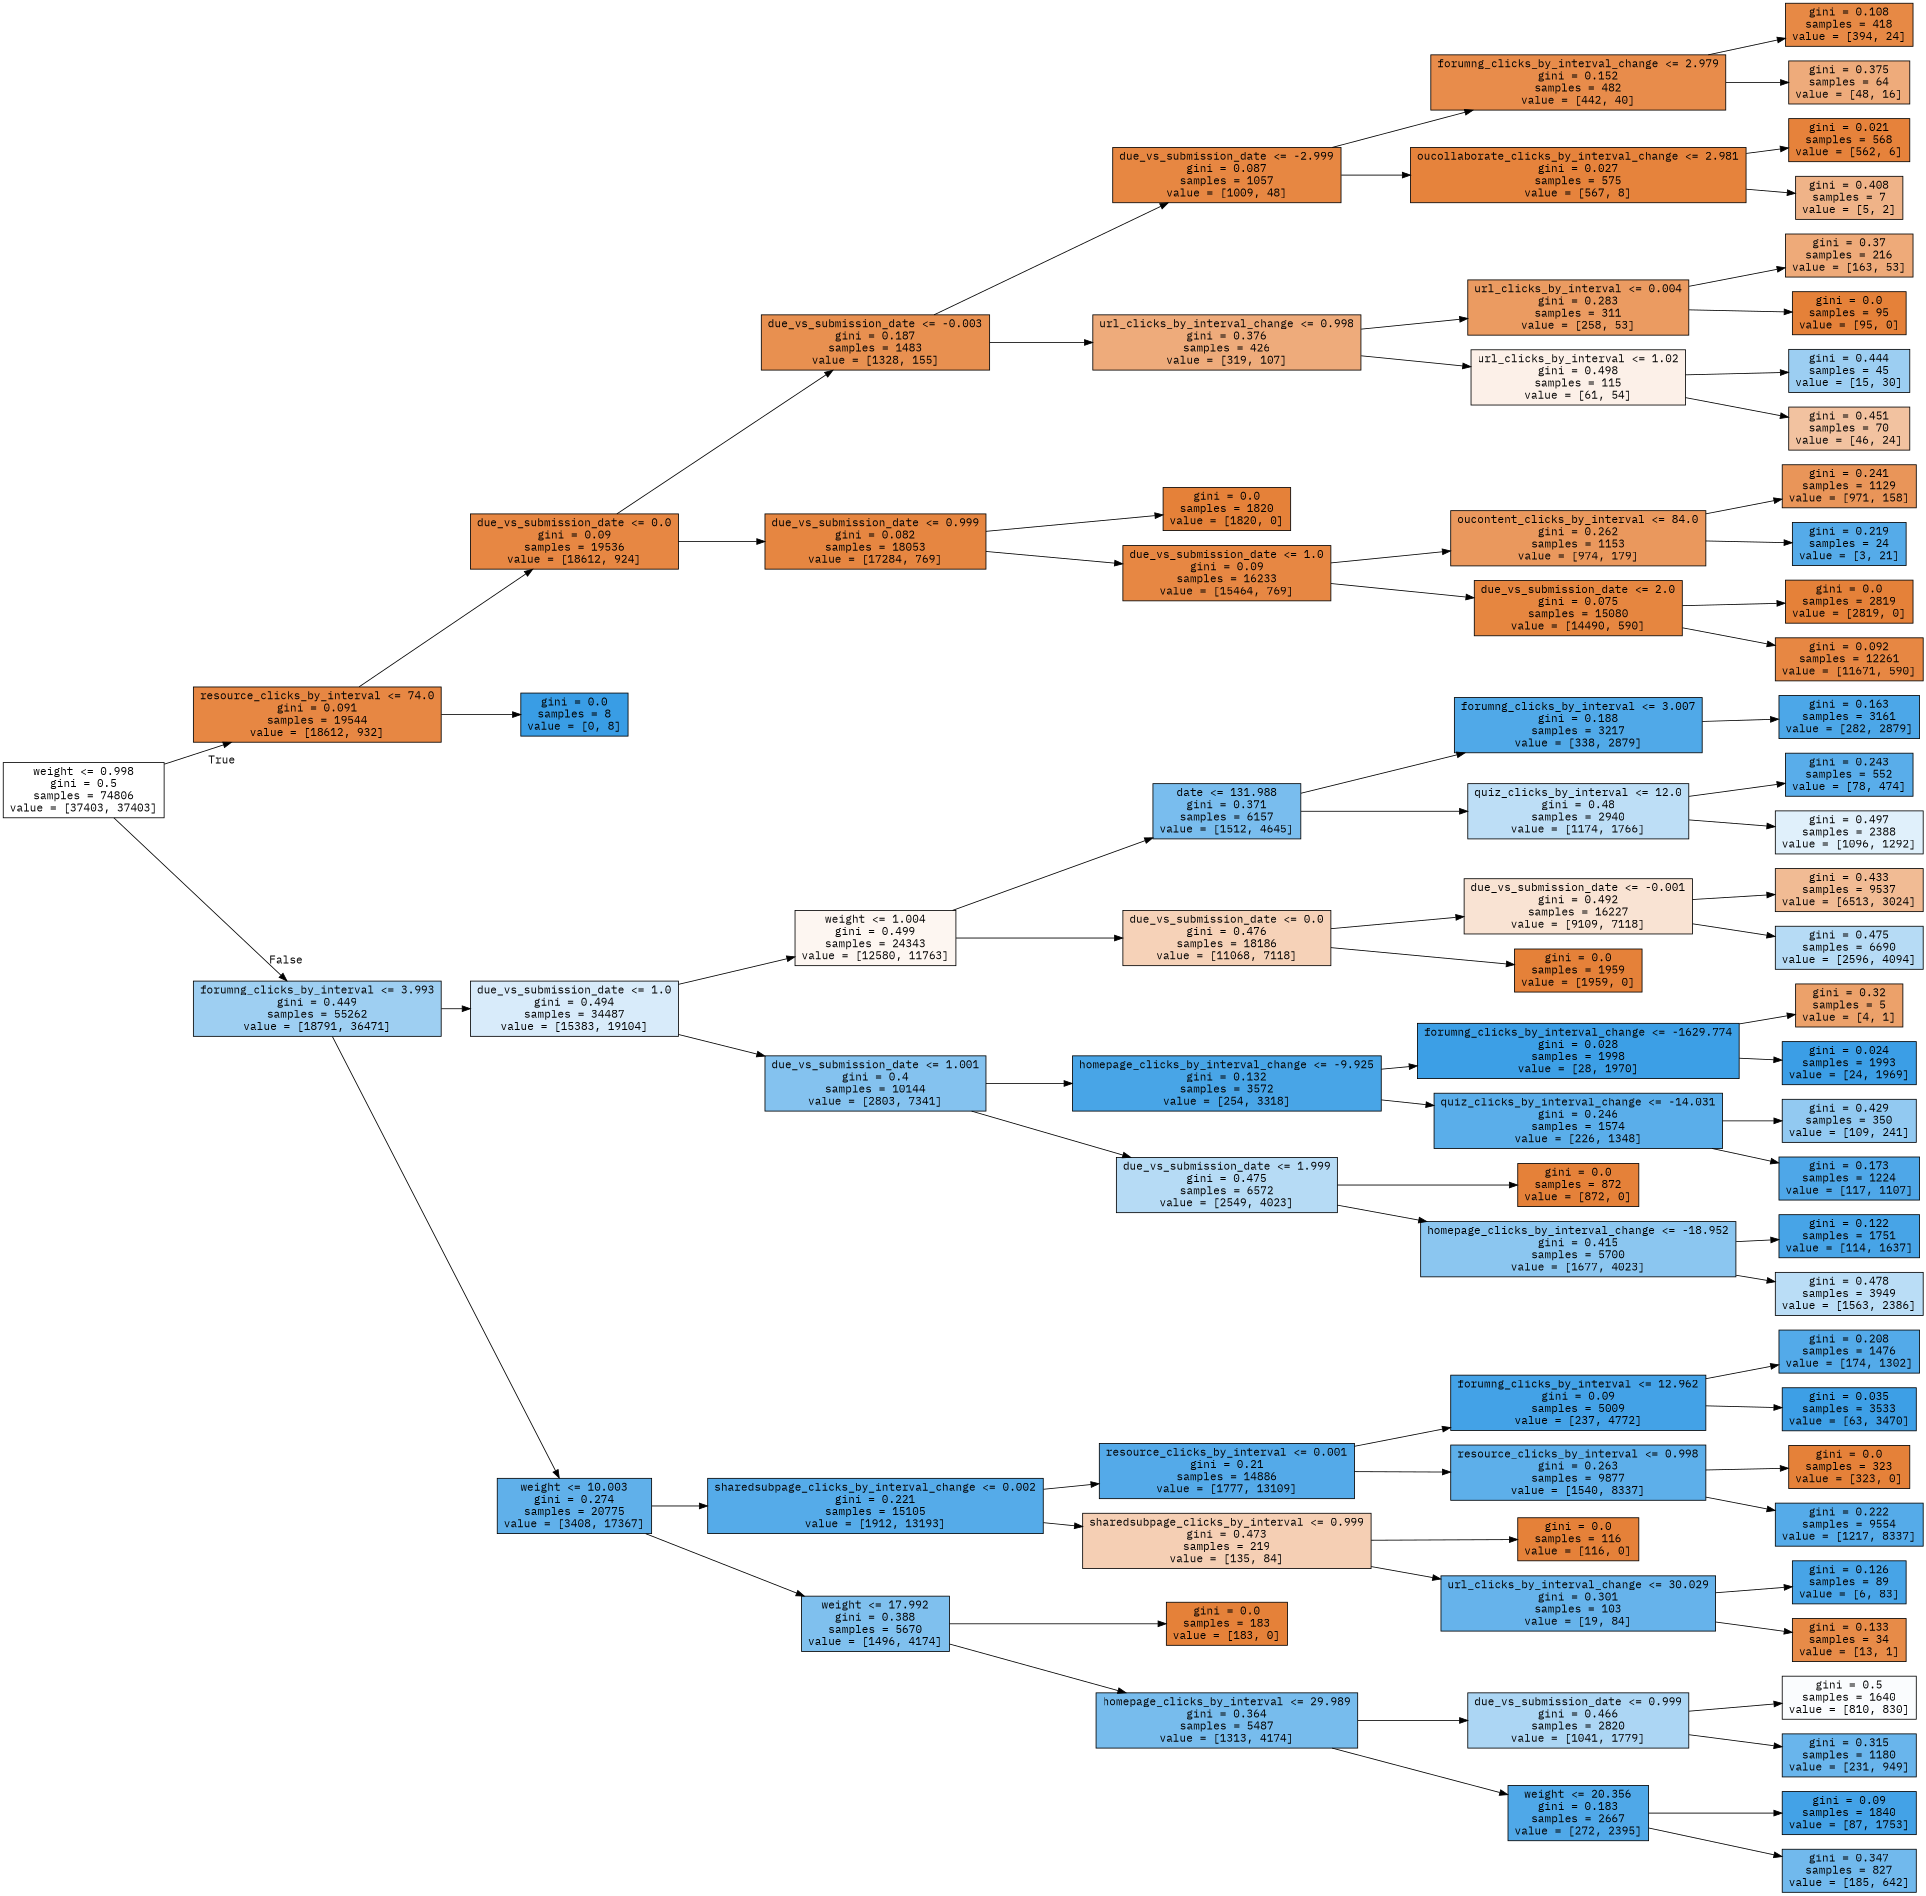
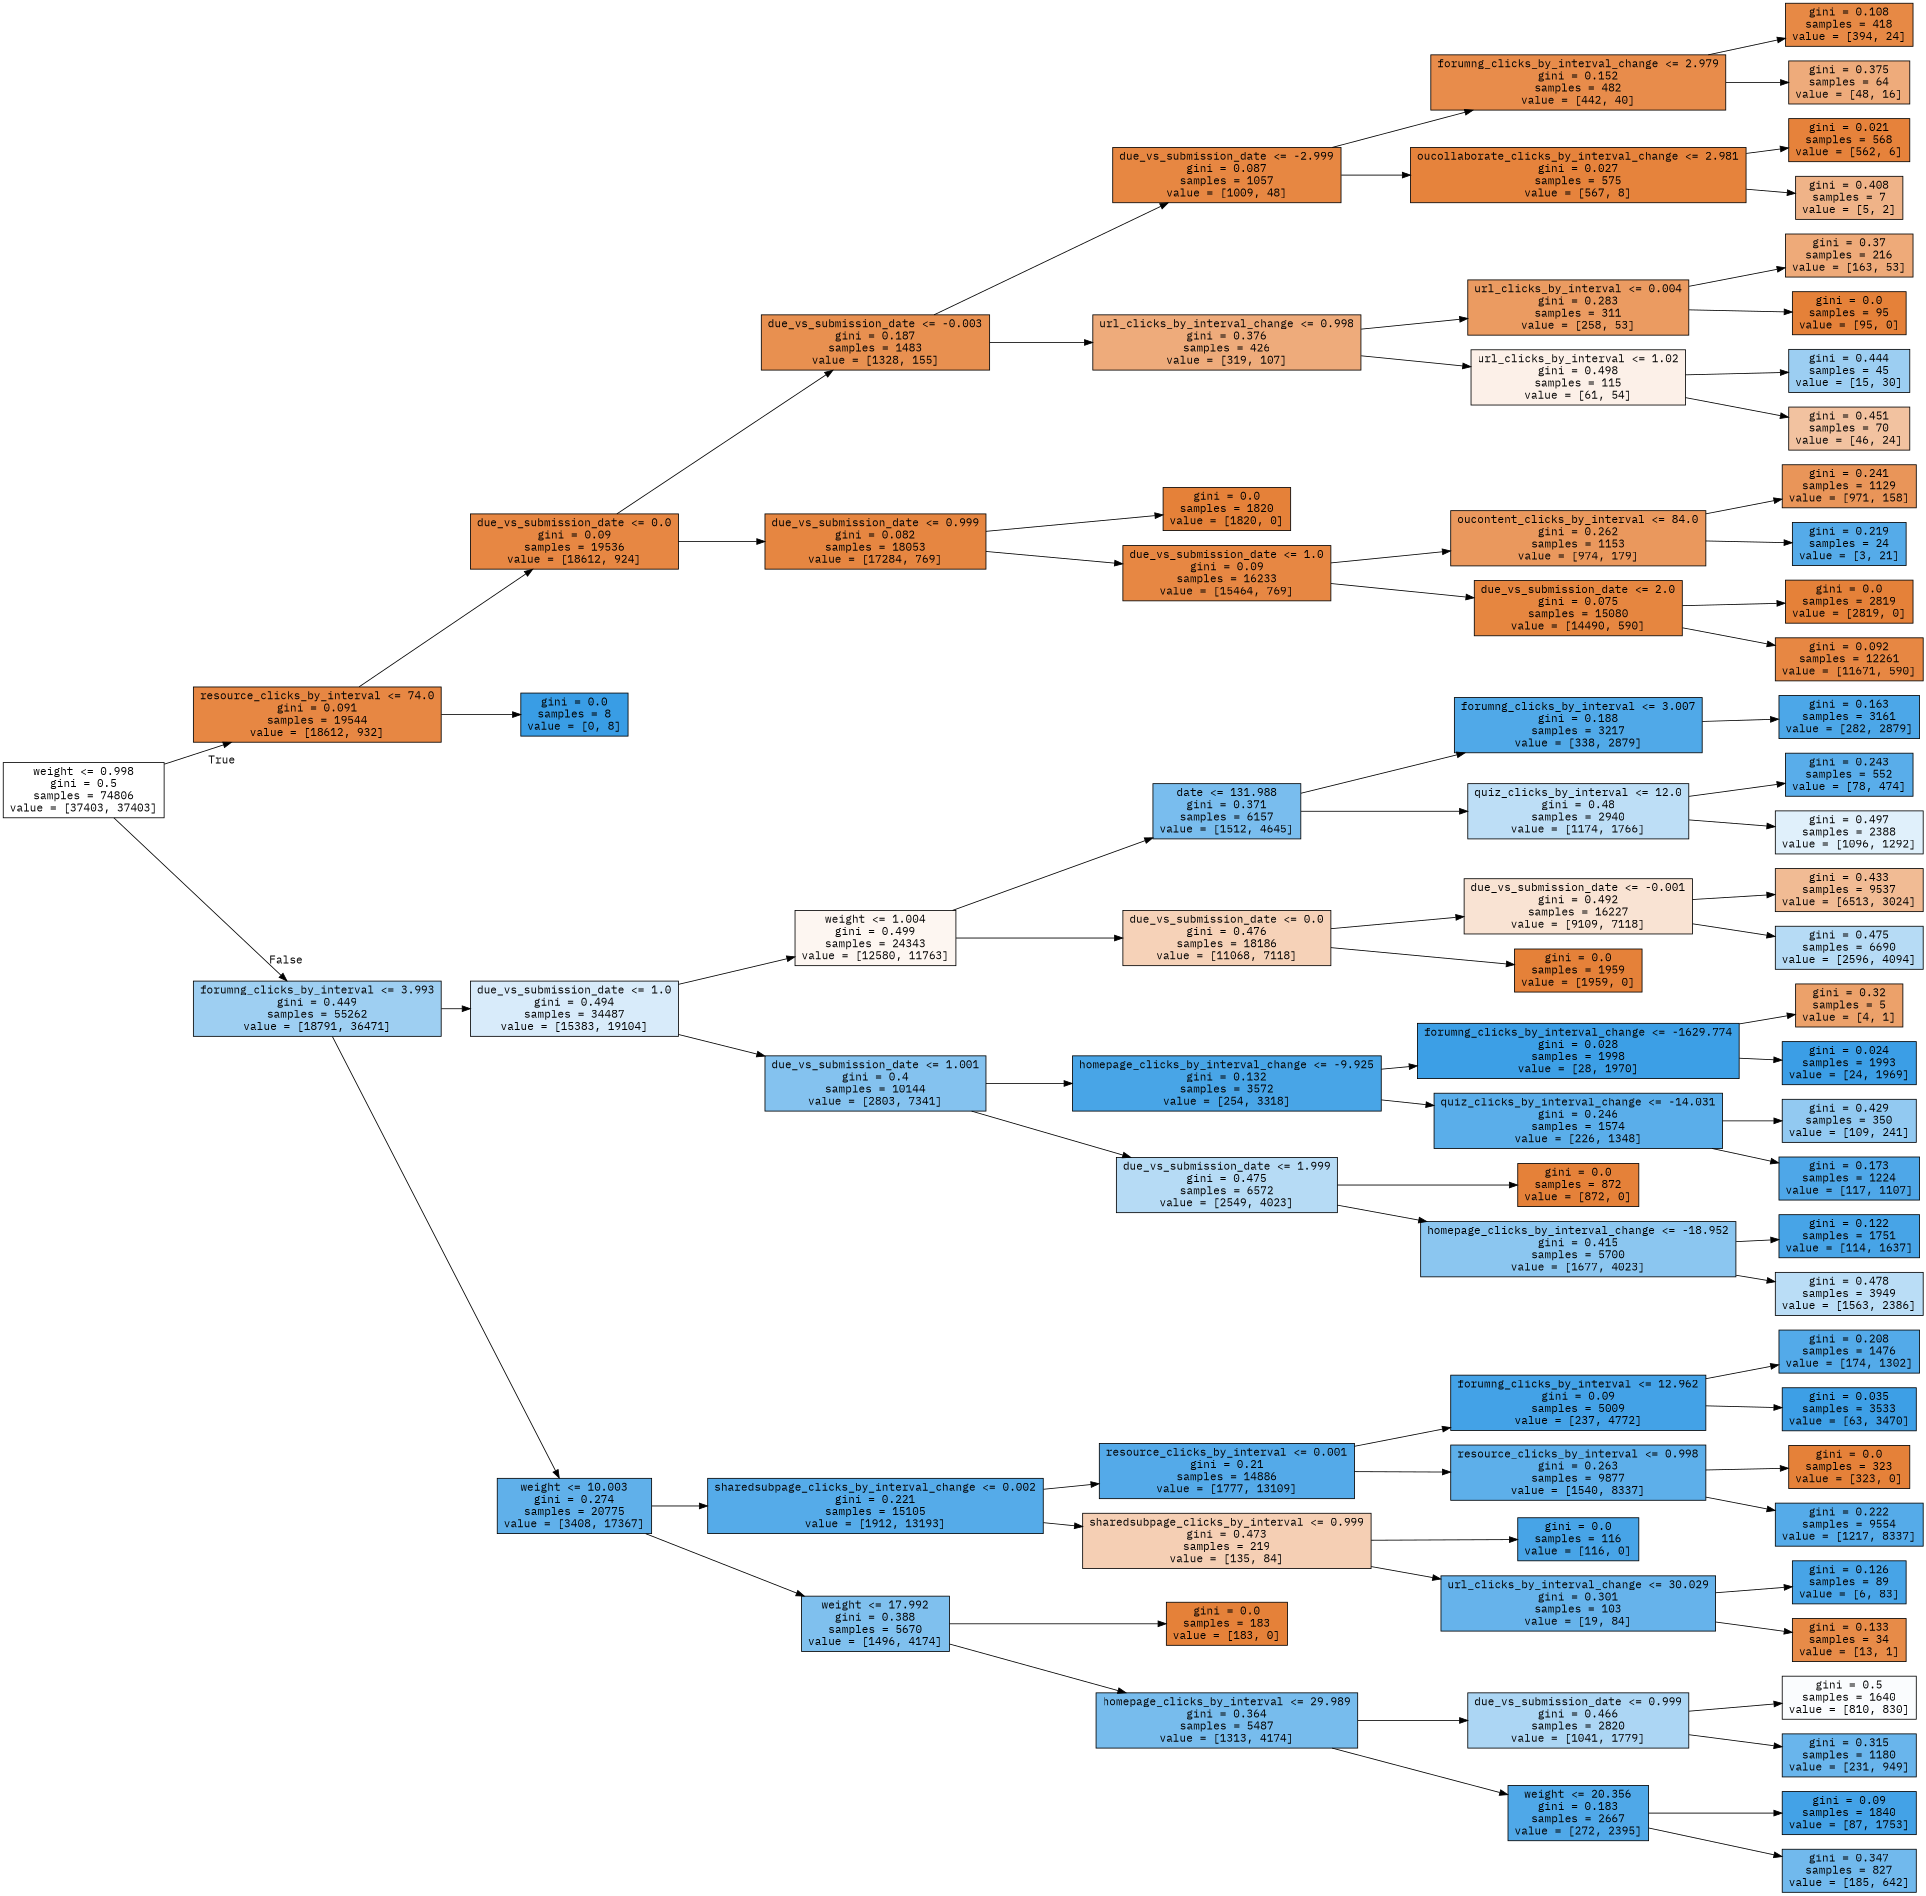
  digraph {
    fontname="IBM Plex Mono"
    rankdir=LR
    node [color=black fillcolor="#e58139ff" fontname="IBM Plex Mono" shape=box style=filled]
    edge [fontname="IBM Plex Mono"]
    n1 [fillcolor="#e5813900" label="weight <= 0.998\ngini = 0.5\nsamples = 74806\nvalue = [37403, 37403]"]
    n2 [fillcolor="#e58139f2" label="resource_clicks_by_interval <= 74.0\ngini = 0.091\nsamples = 19544\nvalue = [18612, 932]"]
    n3 [fillcolor="#399de57c" label="forumng_clicks_by_interval <= 3.993\ngini = 0.449\nsamples = 55262\nvalue = [18791, 36471]"]
    n4 [fillcolor="#e58139f2" label="due_vs_submission_date <= 0.0\ngini = 0.09\nsamples = 19536\nvalue = [18612, 924]"]
    n5 [fillcolor="#399de5ff" label="gini = 0.0\nsamples = 8\nvalue = [0, 8]"]
    n6 [fillcolor="#399de532" label="due_vs_submission_date <= 1.0\ngini = 0.494\nsamples = 34487\nvalue = [15383, 19104]"]
    n7 [fillcolor="#399de5cd" label="weight <= 10.003\ngini = 0.274\nsamples = 20775\nvalue = [3408, 17367]"]
    n8 [fillcolor="#e58139e1" label="due_vs_submission_date <= -0.003\ngini = 0.187\nsamples = 1483\nvalue = [1328, 155]"]
    n9 [fillcolor="#e58139f4" label="due_vs_submission_date <= 0.999\ngini = 0.082\nsamples = 18053\nvalue = [17284, 769]"]
    n10 [fillcolor="#e58139f3" label="due_vs_submission_date <= -2.999\ngini = 0.087\nsamples = 1057\nvalue = [1009, 48]"]
    n11 [fillcolor="#e58139a9" label="url_clicks_by_interval_change <= 0.998\ngini = 0.376\nsamples = 426\nvalue = [319, 107]"]
    n12 [label="gini = 0.0\nsamples = 1820\nvalue = [1820, 0]"]
    n13 [fillcolor="#e58139f2" label="due_vs_submission_date <= 1.0\ngini = 0.09\nsamples = 16233\nvalue = [15464, 769]"]
    n14 [fillcolor="#e58139e8" label="forumng_clicks_by_interval_change <= 2.979\ngini = 0.152\nsamples = 482\nvalue = [442, 40]"]
    n15 [fillcolor="#e58139fb" label="oucollaborate_clicks_by_interval_change <= 2.981\ngini = 0.027\nsamples = 575\nvalue = [567, 8]"]
    n16 [fillcolor="#e58139cb" label="url_clicks_by_interval <= 0.004\ngini = 0.283\nsamples = 311\nvalue = [258, 53]"]
    n17 [fillcolor="#e581391d" label="url_clicks_by_interval <= 1.02\ngini = 0.498\nsamples = 115\nvalue = [61, 54]"]
    n18 [fillcolor="#e58139ef" label="gini = 0.108\nsamples = 418\nvalue = [394, 24]"]
    n19 [fillcolor="#e58139aa" label="gini = 0.375\nsamples = 64\nvalue = [48, 16]"]
    n20 [fillcolor="#e58139fc" label="gini = 0.021\nsamples = 568\nvalue = [562, 6]"]
    n21 [fillcolor="#e5813999" label="gini = 0.408\nsamples = 7\nvalue = [5, 2]"]
    n22 [fillcolor="#e58139ac" label="gini = 0.37\nsamples = 216\nvalue = [163, 53]"]
    n23 [label="gini = 0.0\nsamples = 95\nvalue = [95, 0]"]
    n24 [fillcolor="#399de57f" label="gini = 0.444\nsamples = 45\nvalue = [15, 30]"]
    n25 [fillcolor="#e581397a" label="gini = 0.451\nsamples = 70\nvalue = [46, 24]"]
    n26 [fillcolor="#e58139d0" label="oucontent_clicks_by_interval <= 84.0\ngini = 0.262\nsamples = 1153\nvalue = [974, 179]"]
    n27 [fillcolor="#e58139f5" label="due_vs_submission_date <= 2.0\ngini = 0.075\nsamples = 15080\nvalue = [14490, 590]"]
    n28 [fillcolor="#e58139d6" label="gini = 0.241\nsamples = 1129\nvalue = [971, 158]"]
    n29 [fillcolor="#399de5db" label="gini = 0.219\nsamples = 24\nvalue = [3, 21]"]
    n30 [label="gini = 0.0\nsamples = 2819\nvalue = [2819, 0]"]
    n31 [fillcolor="#e58139f2" label="gini = 0.092\nsamples = 12261\nvalue = [11671, 590]"]
    n32 [fillcolor="#e5813911" label="weight <= 1.004\ngini = 0.499\nsamples = 24343\nvalue = [12580, 11763]"]
    n33 [fillcolor="#399de59e" label="due_vs_submission_date <= 1.001\ngini = 0.4\nsamples = 10144\nvalue = [2803, 7341]"]
    n34 [fillcolor="#399de5da" label="sharedsubpage_clicks_by_interval_change <= 0.002\ngini = 0.221\nsamples = 15105\nvalue = [1912, 13193]"]
    n35 [fillcolor="#399de5a4" label="weight <= 17.992\ngini = 0.388\nsamples = 5670\nvalue = [1496, 4174]"]
    n36 [fillcolor="#399de5ac" label="date <= 131.988\ngini = 0.371\nsamples = 6157\nvalue = [1512, 4645]"]
    n37 [fillcolor="#e581395b" label="due_vs_submission_date <= 0.0\ngini = 0.476\nsamples = 18186\nvalue = [11068, 7118]"]
    n38 [fillcolor="#399de5eb" label="homepage_clicks_by_interval_change <= -9.925\ngini = 0.132\nsamples = 3572\nvalue = [254, 3318]"]
    n39 [fillcolor="#399de55d" label="due_vs_submission_date <= 1.999\ngini = 0.475\nsamples = 6572\nvalue = [2549, 4023]"]
    n40 [fillcolor="#399de5e1" label="forumng_clicks_by_interval <= 3.007\ngini = 0.188\nsamples = 3217\nvalue = [338, 2879]"]
    n41 [fillcolor="#399de555" label="quiz_clicks_by_interval <= 12.0\ngini = 0.48\nsamples = 2940\nvalue = [1174, 1766]"]
    n42 [fillcolor="#e5813938" label="due_vs_submission_date <= -0.001\ngini = 0.492\nsamples = 16227\nvalue = [9109, 7118]"]
    n43 [label="gini = 0.0\nsamples = 1959\nvalue = [1959, 0]"]
    n44 [fillcolor="#399de5e6" label="gini = 0.163\nsamples = 3161\nvalue = [282, 2879]"]
    n45 [fillcolor="#399de5d5" label="gini = 0.243\nsamples = 552\nvalue = [78, 474]"]
    n46 [fillcolor="#399de527" label="gini = 0.497\nsamples = 2388\nvalue = [1096, 1292]"]
    n47 [fillcolor="#e5813989" label="gini = 0.433\nsamples = 9537\nvalue = [6513, 3024]"]
    n48 [fillcolor="#399de55d" label="gini = 0.475\nsamples = 6690\nvalue = [2596, 4094]"]
    n49 [fillcolor="#399de5fb" label="forumng_clicks_by_interval_change <= -1629.774\ngini = 0.028\nsamples = 1998\nvalue = [28, 1970]"]
    n50 [fillcolor="#399de5d4" label="quiz_clicks_by_interval_change <= -14.031\ngini = 0.246\nsamples = 1574\nvalue = [226, 1348]"]
    n51 [label="gini = 0.0\nsamples = 872\nvalue = [872, 0]"]
    n52 [fillcolor="#399de595" label="homepage_clicks_by_interval_change <= -18.952\ngini = 0.415\nsamples = 5700\nvalue = [1677, 4023]"]
    n53 [fillcolor="#e58139bf" label="gini = 0.32\nsamples = 5\nvalue = [4, 1]"]
    n54 [fillcolor="#399de5fc" label="gini = 0.024\nsamples = 1993\nvalue = [24, 1969]"]
    n55 [fillcolor="#399de58c" label="gini = 0.429\nsamples = 350\nvalue = [109, 241]"]
    n56 [fillcolor="#399de5e4" label="gini = 0.173\nsamples = 1224\nvalue = [117, 1107]"]
    n57 [fillcolor="#399de5ed" label="gini = 0.122\nsamples = 1751\nvalue = [114, 1637]"]
    n58 [fillcolor="#399de558" label="gini = 0.478\nsamples = 3949\nvalue = [1563, 2386]"]
    n59 [fillcolor="#399de5dc" label="resource_clicks_by_interval <= 0.001\ngini = 0.21\nsamples = 14886\nvalue = [1777, 13109]"]
    n60 [fillcolor="#e5813960" label="sharedsubpage_clicks_by_interval <= 0.999\ngini = 0.473\nsamples = 219\nvalue = [135, 84]"]
    n61 [label="gini = 0.0\nsamples = 183\nvalue = [183, 0]"]
    n62 [fillcolor="#399de5af" label="homepage_clicks_by_interval <= 29.989\ngini = 0.364\nsamples = 5487\nvalue = [1313, 4174]"]
    n63 [fillcolor="#399de5f2" label="forumng_clicks_by_interval <= 12.962\ngini = 0.09\nsamples = 5009\nvalue = [237, 4772]"]
    n64 [fillcolor="#399de5d0" label="resource_clicks_by_interval <= 0.998\ngini = 0.263\nsamples = 9877\nvalue = [1540, 8337]"]
-   n65 [label="gini = 0.0\nsamples = 116\nvalue = [116, 0]"]
+   n65 [fillcolor="#399de5ed" label="gini = 0.0\nsamples = 116\nvalue = [116, 0]"]
    n66 [fillcolor="#399de5c5" label="url_clicks_by_interval_change <= 30.029\ngini = 0.301\nsamples = 103\nvalue = [19, 84]"]
    n67 [fillcolor="#399de5dd" label="gini = 0.208\nsamples = 1476\nvalue = [174, 1302]"]
    n68 [fillcolor="#399de5fa" label="gini = 0.035\nsamples = 3533\nvalue = [63, 3470]"]
    n69 [label="gini = 0.0\nsamples = 323\nvalue = [323, 0]"]
    n70 [fillcolor="#399de5da" label="gini = 0.222\nsamples = 9554\nvalue = [1217, 8337]"]
    n71 [fillcolor="#399de5ed" label="gini = 0.126\nsamples = 89\nvalue = [6, 83]"]
    n72 [fillcolor="#e58139eb" label="gini = 0.133\nsamples = 34\nvalue = [13, 1]"]
    n73 [fillcolor="#399de56a" label="due_vs_submission_date <= 0.999\ngini = 0.466\nsamples = 2820\nvalue = [1041, 1779]"]
    n74 [fillcolor="#399de5e2" label="weight <= 20.356\ngini = 0.183\nsamples = 2667\nvalue = [272, 2395]"]
    n75 [fillcolor="#399de506" label="gini = 0.5\nsamples = 1640\nvalue = [810, 830]"]
    n76 [fillcolor="#399de5c1" label="gini = 0.315\nsamples = 1180\nvalue = [231, 949]"]
    n77 [fillcolor="#399de5f2" label="gini = 0.09\nsamples = 1840\nvalue = [87, 1753]"]
    n78 [fillcolor="#399de5b6" label="gini = 0.347\nsamples = 827\nvalue = [185, 642]"]
    n1 -> n2 [headlabel=True labelangle=45 labeldistance=2.5]
    n1 -> n3 [headlabel=False labelangle=-45 labeldistance=2.5]
    n2 -> n4
    n2 -> n5
    n3 -> n6
    n3 -> n7
    n4 -> n8
    n4 -> n9
    n6 -> n32
    n6 -> n33
    n7 -> n34
    n7 -> n35
    n8 -> n10
    n8 -> n11
    n9 -> n12
    n9 -> n13
    n10 -> n14
    n10 -> n15
    n11 -> n16
    n11 -> n17
    n13 -> n26
    n13 -> n27
    n14 -> n18
    n14 -> n19
    n15 -> n20
    n15 -> n21
    n16 -> n22
    n16 -> n23
    n17 -> n24
    n17 -> n25
    n26 -> n28
    n26 -> n29
    n27 -> n30
    n27 -> n31
    n32 -> n36
    n32 -> n37
    n33 -> n38
    n33 -> n39
    n34 -> n59
    n34 -> n60
    n35 -> n61
    n35 -> n62
    n36 -> n40
    n36 -> n41
    n37 -> n42
    n37 -> n43
    n38 -> n49
    n38 -> n50
    n39 -> n51
    n39 -> n52
    n40 -> n44
    n41 -> n45
    n41 -> n46
    n42 -> n47
    n42 -> n48
    n49 -> n53
    n49 -> n54
    n50 -> n55
    n50 -> n56
    n52 -> n57
    n52 -> n58
    n59 -> n63
    n59 -> n64
    n60 -> n65
    n60 -> n66
    n62 -> n73
    n62 -> n74
    n63 -> n67
    n63 -> n68
    n64 -> n69
    n64 -> n70
    n66 -> n71
    n66 -> n72
    n73 -> n75
    n73 -> n76
    n74 -> n77
    n74 -> n78
  }
